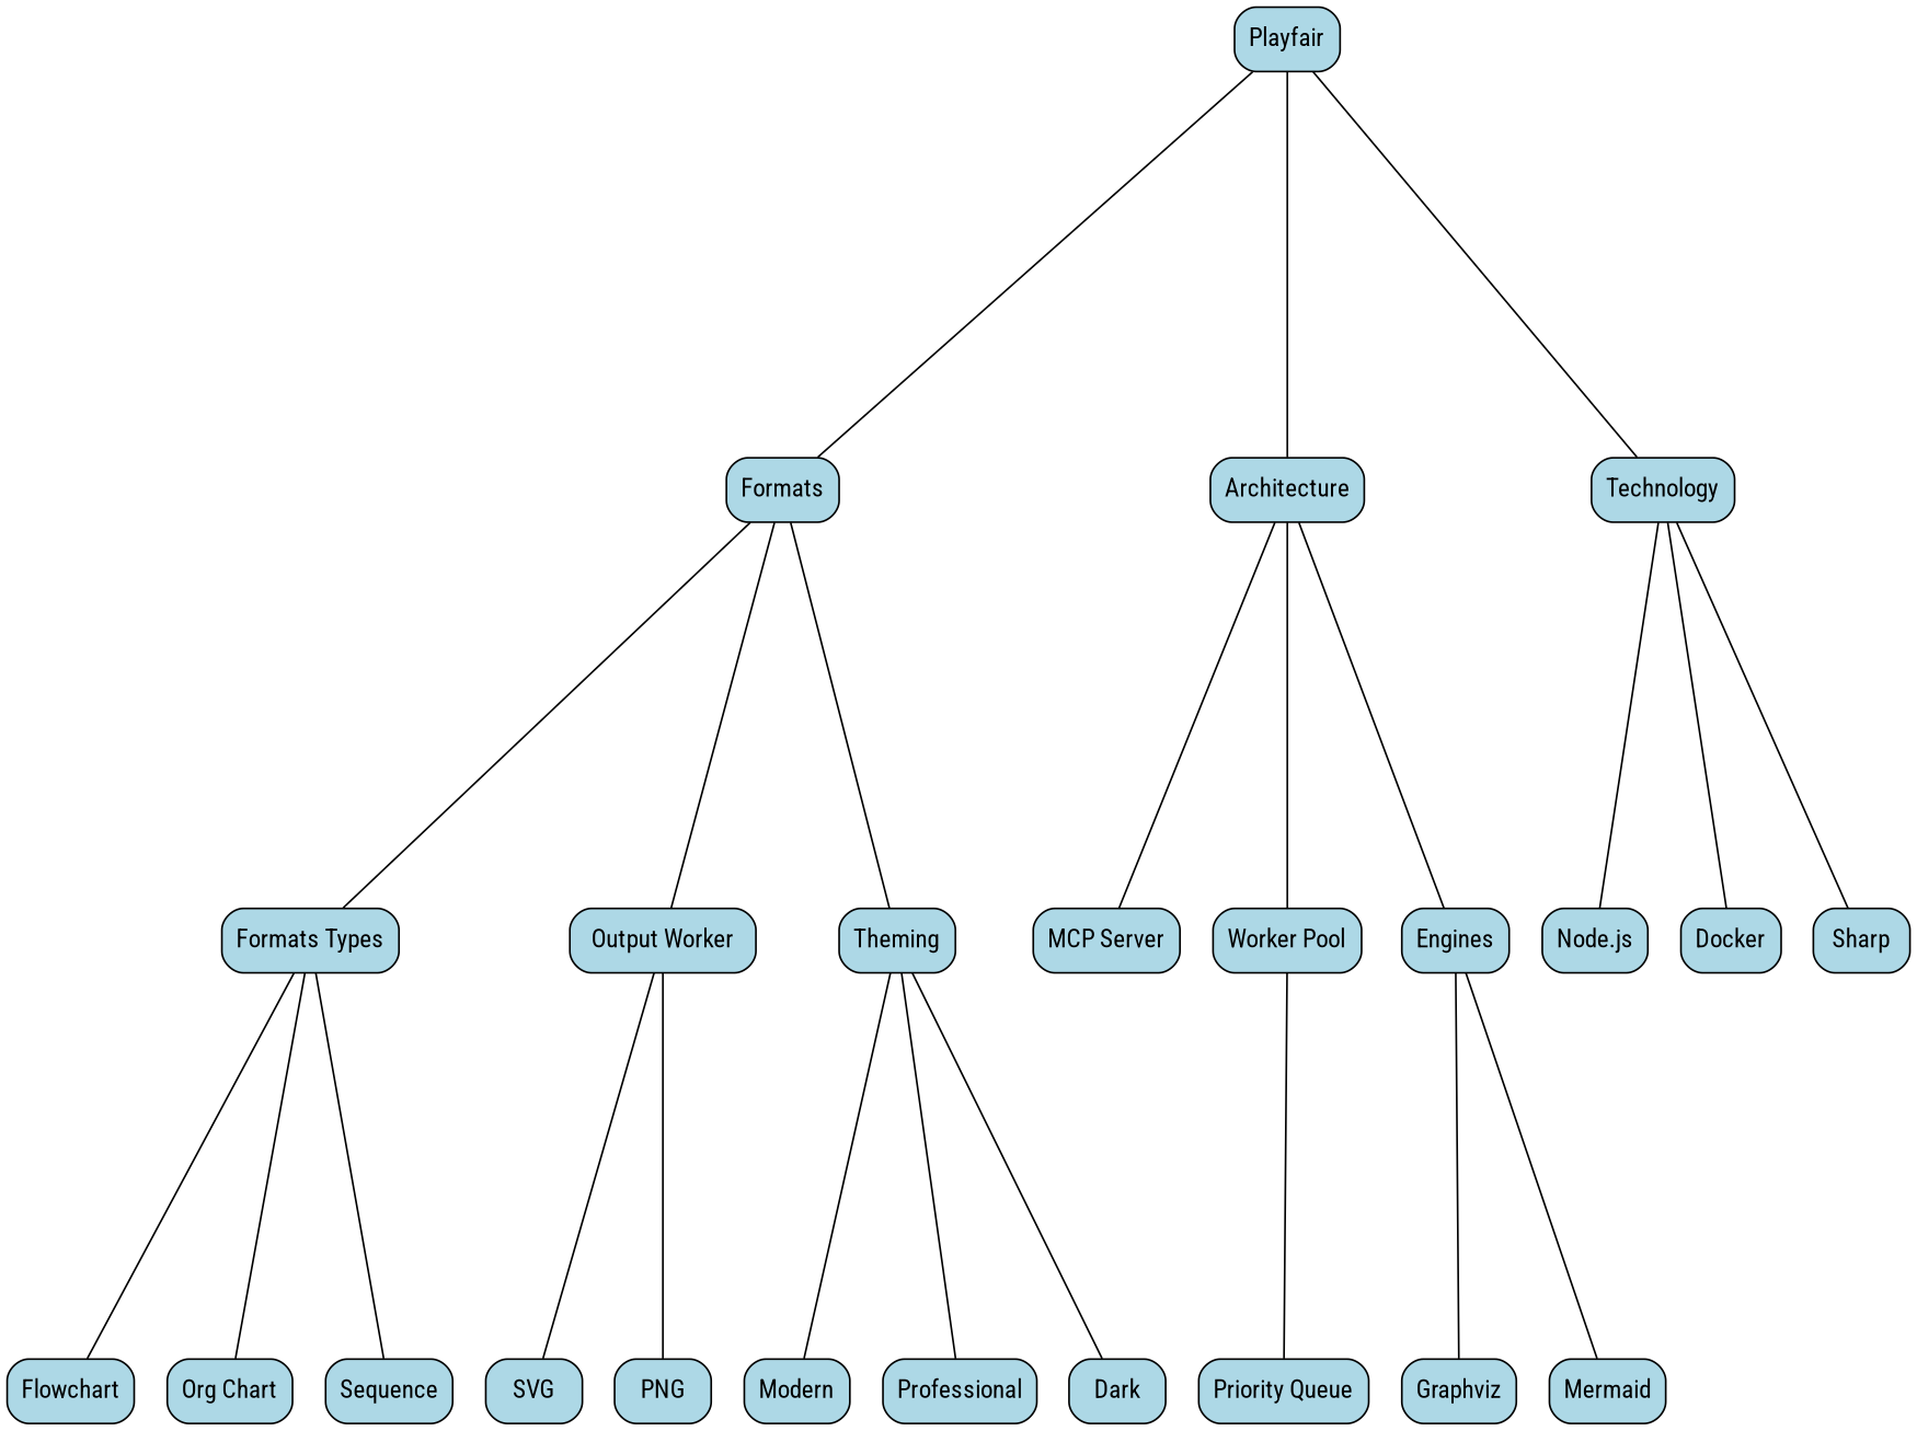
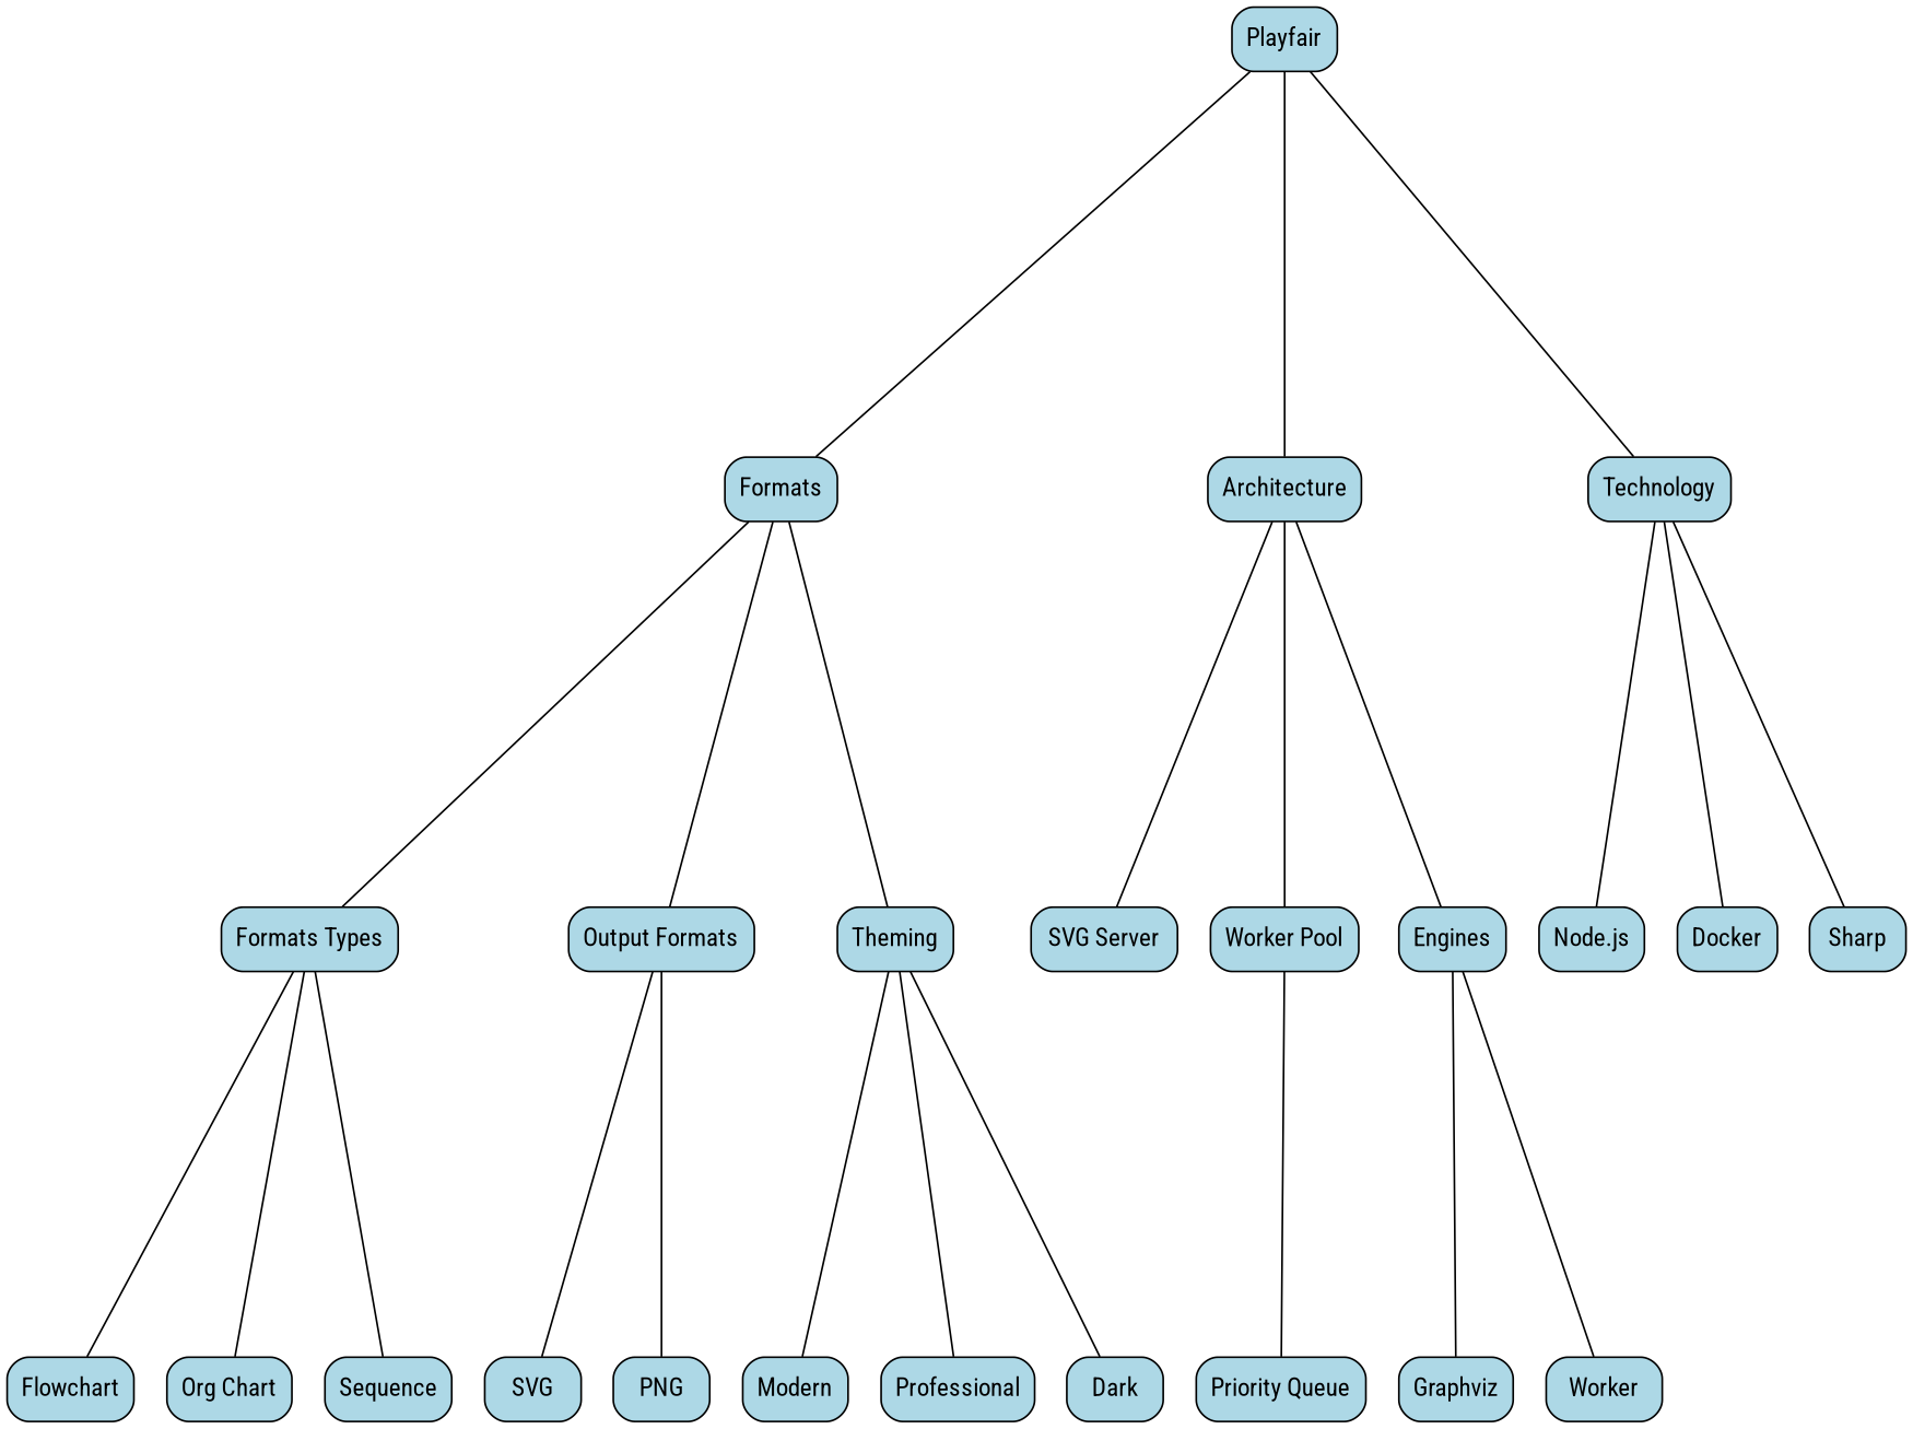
  graph {
    fontname="Roboto Condensed"
    ranksep=3
    node [fillcolor=lightblue fontname="Roboto Condensed" shape=box style="rounded,filled"]
    edge [fontname="Roboto Condensed"]
    n1 [label=Formats]
    Playfair
    Architecture
    Technology
    n5 [label="Formats Types"]
-   "Output Formats" [label="Output Worker"]
+   "Output Formats"
    Theming
-   "MCP Server"
+   "MCP Server" [label="SVG Server"]
    "Worker Pool"
    Engines
    "Node.js"
    Docker
    Sharp
    Flowchart
    "Org Chart"
    Sequence
    SVG
    PNG
    Modern
    Professional
    Dark
    "Priority Queue"
    Graphviz
-   Mermaid
+   Mermaid [label=Worker]
    n1 -- n5
    n1 -- "Output Formats"
    n1 -- Theming
    Playfair -- n1
    Playfair -- Architecture
    Playfair -- Technology
    Architecture -- "MCP Server"
    Architecture -- "Worker Pool"
    Architecture -- Engines
    Technology -- "Node.js"
    Technology -- Docker
    Technology -- Sharp
    n5 -- Flowchart
    n5 -- "Org Chart"
    n5 -- Sequence
    "Output Formats" -- SVG
    "Output Formats" -- PNG
    Theming -- Modern
    Theming -- Professional
    Theming -- Dark
    "Worker Pool" -- "Priority Queue"
    Engines -- Graphviz
    Engines -- Mermaid
  }
